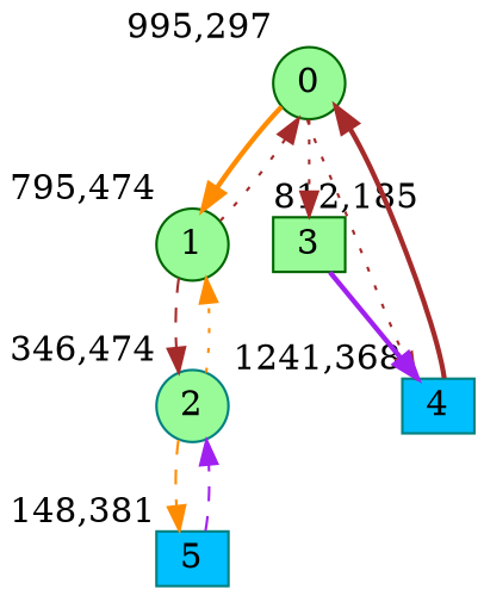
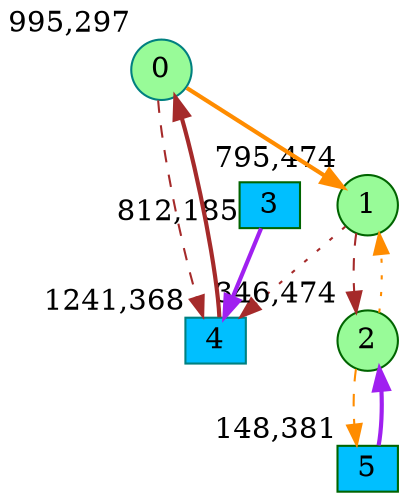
  digraph {
    bgcolor=white
    node [color=darkgreen fillcolor=palegreen fixedsize=true shape=circle style=filled]
    edge [color=brown style=bold]
-   0 [height=0.3 width=0.4 xlabel="995,297"]
+   0 [color=teal height=0.3 width=0.4 xlabel="995,297"]
    1 [height=0.3 width=0.4 xlabel="795,474"]
-   3 [height=0.3 shape=box width=0.4 xlabel="812,185"]
+   3 [fillcolor=deepskyblue height=0.3 shape=box width=0.4 xlabel="812,185"]
    4 [color=teal fillcolor=deepskyblue height=0.3 shape=box width=0.4 xlabel="1241,368"]
-   2 [color=teal height=0.3 width=0.4 xlabel="346,474"]
-   5 [color=teal fillcolor=deepskyblue height=0.3 shape=box width=0.4 xlabel="148,381"]
+   2 [height=0.3 width=0.4 xlabel="346,474"]
+   5 [fillcolor=deepskyblue height=0.3 shape=box width=0.4 xlabel="148,381"]
    0 -> 1 [color=darkorange]
-   0 -> 3 [style=dotted]
-   0 -> 4 [style=dotted]
-   1 -> 0 [style=dotted]
+   0 -> 4 [style=dashed]
+   1 -> 4 [style=dotted]
    1 -> 2 [style=dashed]
    3 -> 4 [color=purple]
    4 -> 0
    2 -> 1 [color=darkorange style=dotted]
    2 -> 5 [color=darkorange style=dashed]
-   5 -> 2 [color=purple style=dashed]
+   5 -> 2 [color=purple]
  }
